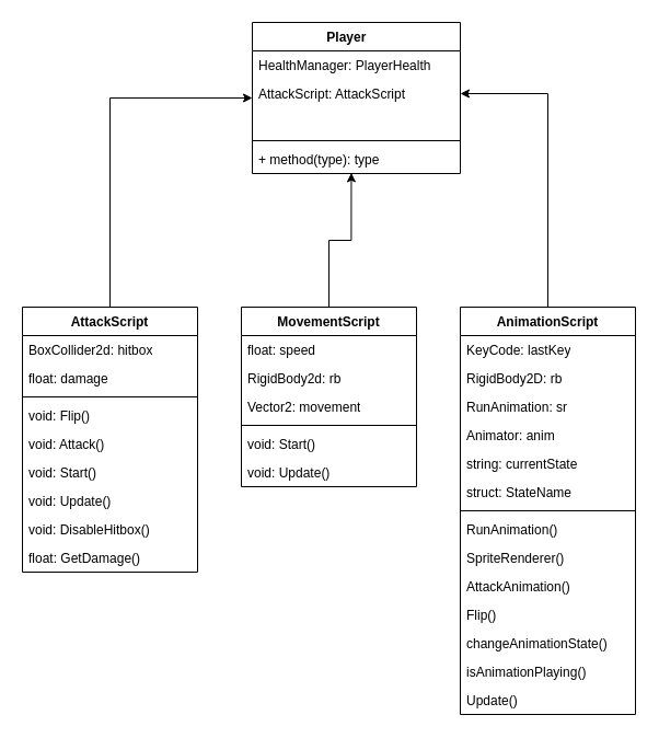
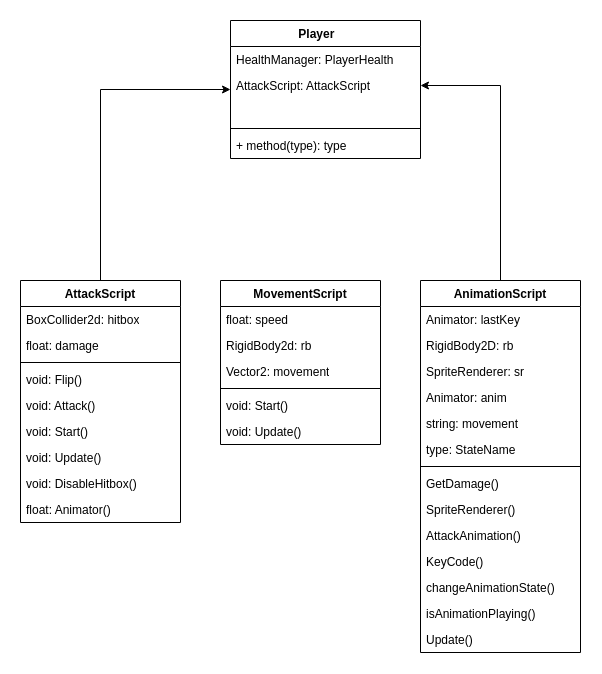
  <mxCell id="0" />
  <mxCell id="1" parent="0" />
  <mxCell id="2" value="Player&lt;span style=&quot;white-space: pre;&quot;&gt;&#09;&lt;/span&gt;" style="swimlane;fontStyle=1;align=center;verticalAlign=top;childLayout=stackLayout;horizontal=1;startSize=26;horizontalStack=0;resizeParent=1;resizeParentMax=0;resizeLast=0;collapsible=1;marginBottom=0;whiteSpace=wrap;html=1;" vertex="1" parent="1"><mxGeometry x="230" y="20" width="190" height="138" as="geometry" /></mxCell>
  <mxCell id="3" value="HealthManager: PlayerHealth" style="text;strokeColor=none;fillColor=none;align=left;verticalAlign=top;spacingLeft=4;spacingRight=4;overflow=hidden;rotatable=0;points=[[0,0.5],[1,0.5]];portConstraint=eastwest;whiteSpace=wrap;html=1;" vertex="1" parent="2"><mxGeometry y="26" width="190" height="26" as="geometry" /></mxCell>
  <mxCell id="4" value="AttackScript: AttackScript" style="text;strokeColor=none;fillColor=none;align=left;verticalAlign=top;spacingLeft=4;spacingRight=4;overflow=hidden;rotatable=0;points=[[0,0.5],[1,0.5]];portConstraint=eastwest;whiteSpace=wrap;html=1;" vertex="1" parent="2"><mxGeometry y="52" width="190" height="26" as="geometry" /></mxCell>
  <mxCell id="5" style="text;strokeColor=none;fillColor=none;align=left;verticalAlign=top;spacingLeft=4;spacingRight=4;overflow=hidden;rotatable=0;points=[[0,0.5],[1,0.5]];portConstraint=eastwest;whiteSpace=wrap;html=1;" vertex="1" parent="2"><mxGeometry y="78" width="190" height="26" as="geometry" /></mxCell>
  <mxCell id="6" value="" style="line;strokeWidth=1;fillColor=none;align=left;verticalAlign=middle;spacingTop=-1;spacingLeft=3;spacingRight=3;rotatable=0;labelPosition=right;points=[];portConstraint=eastwest;strokeColor=inherit;" vertex="1" parent="2"><mxGeometry y="104" width="190" height="8" as="geometry" /></mxCell>
  <mxCell id="7" value="+ method(type): type" style="text;strokeColor=none;fillColor=none;align=left;verticalAlign=top;spacingLeft=4;spacingRight=4;overflow=hidden;rotatable=0;points=[[0,0.5],[1,0.5]];portConstraint=eastwest;whiteSpace=wrap;html=1;" vertex="1" parent="2"><mxGeometry y="112" width="190" height="26" as="geometry" /></mxCell>
  <mxCell id="8" style="edgeStyle=orthogonalEdgeStyle;rounded=0;orthogonalLoop=1;jettySize=auto;html=1;exitX=0.5;exitY=0;exitDx=0;exitDy=0;entryX=0;entryY=0.5;entryDx=0;entryDy=0;" edge="1" parent="1" source="9" target="2"><mxGeometry relative="1" as="geometry" /></mxCell>
  <mxCell id="9" value="AttackScript" style="swimlane;fontStyle=1;align=center;verticalAlign=top;childLayout=stackLayout;horizontal=1;startSize=26;horizontalStack=0;resizeParent=1;resizeParentMax=0;resizeLast=0;collapsible=1;marginBottom=0;whiteSpace=wrap;html=1;" vertex="1" parent="1"><mxGeometry x="20" y="280" width="160" height="242" as="geometry" /></mxCell>
  <mxCell id="10" value="BoxCollider2d: hitbox" style="text;strokeColor=none;fillColor=none;align=left;verticalAlign=top;spacingLeft=4;spacingRight=4;overflow=hidden;rotatable=0;points=[[0,0.5],[1,0.5]];portConstraint=eastwest;whiteSpace=wrap;html=1;" vertex="1" parent="9"><mxGeometry y="26" width="160" height="26" as="geometry" /></mxCell>
  <mxCell id="11" value="float: damage" style="text;strokeColor=none;fillColor=none;align=left;verticalAlign=top;spacingLeft=4;spacingRight=4;overflow=hidden;rotatable=0;points=[[0,0.5],[1,0.5]];portConstraint=eastwest;whiteSpace=wrap;html=1;" vertex="1" parent="9"><mxGeometry y="52" width="160" height="26" as="geometry" /></mxCell>
  <mxCell id="12" value="" style="line;strokeWidth=1;fillColor=none;align=left;verticalAlign=middle;spacingTop=-1;spacingLeft=3;spacingRight=3;rotatable=0;labelPosition=right;points=[];portConstraint=eastwest;strokeColor=inherit;" vertex="1" parent="9"><mxGeometry y="78" width="160" height="8" as="geometry" /></mxCell>
  <mxCell id="13" value="void: Flip()" style="text;strokeColor=none;fillColor=none;align=left;verticalAlign=top;spacingLeft=4;spacingRight=4;overflow=hidden;rotatable=0;points=[[0,0.5],[1,0.5]];portConstraint=eastwest;whiteSpace=wrap;html=1;" vertex="1" parent="9"><mxGeometry y="86" width="160" height="26" as="geometry" /></mxCell>
  <mxCell id="14" value="void: Attack()" style="text;strokeColor=none;fillColor=none;align=left;verticalAlign=top;spacingLeft=4;spacingRight=4;overflow=hidden;rotatable=0;points=[[0,0.5],[1,0.5]];portConstraint=eastwest;whiteSpace=wrap;html=1;" vertex="1" parent="9"><mxGeometry y="112" width="160" height="26" as="geometry" /></mxCell>
  <mxCell id="15" value="void: Start()" style="text;strokeColor=none;fillColor=none;align=left;verticalAlign=top;spacingLeft=4;spacingRight=4;overflow=hidden;rotatable=0;points=[[0,0.5],[1,0.5]];portConstraint=eastwest;whiteSpace=wrap;html=1;" vertex="1" parent="9"><mxGeometry y="138" width="160" height="26" as="geometry" /></mxCell>
  <mxCell id="16" value="void: Update()" style="text;strokeColor=none;fillColor=none;align=left;verticalAlign=top;spacingLeft=4;spacingRight=4;overflow=hidden;rotatable=0;points=[[0,0.5],[1,0.5]];portConstraint=eastwest;whiteSpace=wrap;html=1;" vertex="1" parent="9"><mxGeometry y="164" width="160" height="26" as="geometry" /></mxCell>
  <mxCell id="17" value="void: DisableHitbox()" style="text;strokeColor=none;fillColor=none;align=left;verticalAlign=top;spacingLeft=4;spacingRight=4;overflow=hidden;rotatable=0;points=[[0,0.5],[1,0.5]];portConstraint=eastwest;whiteSpace=wrap;html=1;" vertex="1" parent="9"><mxGeometry y="190" width="160" height="26" as="geometry" /></mxCell>
- <mxCell id="18" value="float: GetDamage()" style="text;strokeColor=none;fillColor=none;align=left;verticalAlign=top;spacingLeft=4;spacingRight=4;overflow=hidden;rotatable=0;points=[[0,0.5],[1,0.5]];portConstraint=eastwest;whiteSpace=wrap;html=1;" vertex="1" parent="9"><mxGeometry y="216" width="160" height="26" as="geometry" /></mxCell>
+ <mxCell id="18" value="float: Animator()" style="text;strokeColor=none;fillColor=none;align=left;verticalAlign=top;spacingLeft=4;spacingRight=4;overflow=hidden;rotatable=0;points=[[0,0.5],[1,0.5]];portConstraint=eastwest;whiteSpace=wrap;html=1;" vertex="1" parent="9"><mxGeometry y="216" width="160" height="26" as="geometry" /></mxCell>
  <mxCell id="19" value="MovementScript" style="swimlane;fontStyle=1;align=center;verticalAlign=top;childLayout=stackLayout;horizontal=1;startSize=26;horizontalStack=0;resizeParent=1;resizeParentMax=0;resizeLast=0;collapsible=1;marginBottom=0;whiteSpace=wrap;html=1;" vertex="1" parent="1"><mxGeometry x="220" y="280" width="160" height="164" as="geometry" /></mxCell>
  <mxCell id="20" value="float: speed" style="text;strokeColor=none;fillColor=none;align=left;verticalAlign=top;spacingLeft=4;spacingRight=4;overflow=hidden;rotatable=0;points=[[0,0.5],[1,0.5]];portConstraint=eastwest;whiteSpace=wrap;html=1;" vertex="1" parent="19"><mxGeometry y="26" width="160" height="26" as="geometry" /></mxCell>
  <mxCell id="21" value="RigidBody2d: rb" style="text;strokeColor=none;fillColor=none;align=left;verticalAlign=top;spacingLeft=4;spacingRight=4;overflow=hidden;rotatable=0;points=[[0,0.5],[1,0.5]];portConstraint=eastwest;whiteSpace=wrap;html=1;" vertex="1" parent="19"><mxGeometry y="52" width="160" height="26" as="geometry" /></mxCell>
  <mxCell id="22" value="Vector2: movement" style="text;strokeColor=none;fillColor=none;align=left;verticalAlign=top;spacingLeft=4;spacingRight=4;overflow=hidden;rotatable=0;points=[[0,0.5],[1,0.5]];portConstraint=eastwest;whiteSpace=wrap;html=1;" vertex="1" parent="19"><mxGeometry y="78" width="160" height="26" as="geometry" /></mxCell>
  <mxCell id="23" value="" style="line;strokeWidth=1;fillColor=none;align=left;verticalAlign=middle;spacingTop=-1;spacingLeft=3;spacingRight=3;rotatable=0;labelPosition=right;points=[];portConstraint=eastwest;strokeColor=inherit;" vertex="1" parent="19"><mxGeometry y="104" width="160" height="8" as="geometry" /></mxCell>
  <mxCell id="24" value="void: Start()" style="text;strokeColor=none;fillColor=none;align=left;verticalAlign=top;spacingLeft=4;spacingRight=4;overflow=hidden;rotatable=0;points=[[0,0.5],[1,0.5]];portConstraint=eastwest;whiteSpace=wrap;html=1;" vertex="1" parent="19"><mxGeometry y="112" width="160" height="26" as="geometry" /></mxCell>
  <mxCell id="25" value="void: Update()" style="text;strokeColor=none;fillColor=none;align=left;verticalAlign=top;spacingLeft=4;spacingRight=4;overflow=hidden;rotatable=0;points=[[0,0.5],[1,0.5]];portConstraint=eastwest;whiteSpace=wrap;html=1;" vertex="1" parent="19"><mxGeometry y="138" width="160" height="26" as="geometry" /></mxCell>
  <mxCell id="26" style="edgeStyle=orthogonalEdgeStyle;rounded=0;orthogonalLoop=1;jettySize=auto;html=1;exitX=0.5;exitY=0;exitDx=0;exitDy=0;entryX=1;entryY=0.5;entryDx=0;entryDy=0;" edge="1" parent="1" source="27" target="4"><mxGeometry relative="1" as="geometry" /></mxCell>
  <mxCell id="27" value="AnimationScript" style="swimlane;fontStyle=1;align=center;verticalAlign=top;childLayout=stackLayout;horizontal=1;startSize=26;horizontalStack=0;resizeParent=1;resizeParentMax=0;resizeLast=0;collapsible=1;marginBottom=0;whiteSpace=wrap;html=1;" vertex="1" parent="1"><mxGeometry x="420" y="280" width="160" height="372" as="geometry" /></mxCell>
- <mxCell id="28" value="&lt;div&gt;KeyCode: lastKey&lt;/div&gt;&lt;div&gt;&lt;br/&gt;&lt;/div&gt;" style="text;strokeColor=none;fillColor=none;align=left;verticalAlign=top;spacingLeft=4;spacingRight=4;overflow=hidden;rotatable=0;points=[[0,0.5],[1,0.5]];portConstraint=eastwest;whiteSpace=wrap;html=1;" vertex="1" parent="27"><mxGeometry y="26" width="160" height="26" as="geometry" /></mxCell>
+ <mxCell id="28" value="&lt;div&gt;Animator: lastKey&lt;/div&gt;&lt;div&gt;&lt;br/&gt;&lt;/div&gt;" style="text;strokeColor=none;fillColor=none;align=left;verticalAlign=top;spacingLeft=4;spacingRight=4;overflow=hidden;rotatable=0;points=[[0,0.5],[1,0.5]];portConstraint=eastwest;whiteSpace=wrap;html=1;" vertex="1" parent="27"><mxGeometry y="26" width="160" height="26" as="geometry" /></mxCell>
  <mxCell id="29" value="RigidBody2D: rb" style="text;strokeColor=none;fillColor=none;align=left;verticalAlign=top;spacingLeft=4;spacingRight=4;overflow=hidden;rotatable=0;points=[[0,0.5],[1,0.5]];portConstraint=eastwest;whiteSpace=wrap;html=1;" vertex="1" parent="27"><mxGeometry y="52" width="160" height="26" as="geometry" /></mxCell>
- <mxCell id="30" value="RunAnimation: sr" style="text;strokeColor=none;fillColor=none;align=left;verticalAlign=top;spacingLeft=4;spacingRight=4;overflow=hidden;rotatable=0;points=[[0,0.5],[1,0.5]];portConstraint=eastwest;whiteSpace=wrap;html=1;" vertex="1" parent="27"><mxGeometry y="78" width="160" height="26" as="geometry" /></mxCell>
+ <mxCell id="30" value="SpriteRenderer: sr" style="text;strokeColor=none;fillColor=none;align=left;verticalAlign=top;spacingLeft=4;spacingRight=4;overflow=hidden;rotatable=0;points=[[0,0.5],[1,0.5]];portConstraint=eastwest;whiteSpace=wrap;html=1;" vertex="1" parent="27"><mxGeometry y="78" width="160" height="26" as="geometry" /></mxCell>
  <mxCell id="31" value="Animator: anim" style="text;strokeColor=none;fillColor=none;align=left;verticalAlign=top;spacingLeft=4;spacingRight=4;overflow=hidden;rotatable=0;points=[[0,0.5],[1,0.5]];portConstraint=eastwest;whiteSpace=wrap;html=1;" vertex="1" parent="27"><mxGeometry y="104" width="160" height="26" as="geometry" /></mxCell>
- <mxCell id="32" value="string: currentState" style="text;strokeColor=none;fillColor=none;align=left;verticalAlign=top;spacingLeft=4;spacingRight=4;overflow=hidden;rotatable=0;points=[[0,0.5],[1,0.5]];portConstraint=eastwest;whiteSpace=wrap;html=1;" vertex="1" parent="27"><mxGeometry y="130" width="160" height="26" as="geometry" /></mxCell>
- <mxCell id="33" value="struct: StateName" style="text;strokeColor=none;fillColor=none;align=left;verticalAlign=top;spacingLeft=4;spacingRight=4;overflow=hidden;rotatable=0;points=[[0,0.5],[1,0.5]];portConstraint=eastwest;whiteSpace=wrap;html=1;" vertex="1" parent="27"><mxGeometry y="156" width="160" height="26" as="geometry" /></mxCell>
+ <mxCell id="32" value="string: movement" style="text;strokeColor=none;fillColor=none;align=left;verticalAlign=top;spacingLeft=4;spacingRight=4;overflow=hidden;rotatable=0;points=[[0,0.5],[1,0.5]];portConstraint=eastwest;whiteSpace=wrap;html=1;" vertex="1" parent="27"><mxGeometry y="130" width="160" height="26" as="geometry" /></mxCell>
+ <mxCell id="33" value="type: StateName" style="text;strokeColor=none;fillColor=none;align=left;verticalAlign=top;spacingLeft=4;spacingRight=4;overflow=hidden;rotatable=0;points=[[0,0.5],[1,0.5]];portConstraint=eastwest;whiteSpace=wrap;html=1;" vertex="1" parent="27"><mxGeometry y="156" width="160" height="26" as="geometry" /></mxCell>
  <mxCell id="34" value="" style="line;strokeWidth=1;fillColor=none;align=left;verticalAlign=middle;spacingTop=-1;spacingLeft=3;spacingRight=3;rotatable=0;labelPosition=right;points=[];portConstraint=eastwest;strokeColor=inherit;" vertex="1" parent="27"><mxGeometry y="182" width="160" height="8" as="geometry" /></mxCell>
- <mxCell id="35" value="&lt;div&gt;RunAnimation()&lt;/div&gt;&lt;div&gt;&lt;br/&gt;&lt;/div&gt;" style="text;strokeColor=none;fillColor=none;align=left;verticalAlign=top;spacingLeft=4;spacingRight=4;overflow=hidden;rotatable=0;points=[[0,0.5],[1,0.5]];portConstraint=eastwest;whiteSpace=wrap;html=1;" vertex="1" parent="27"><mxGeometry y="190" width="160" height="26" as="geometry" /></mxCell>
+ <mxCell id="35" value="&lt;div&gt;GetDamage()&lt;/div&gt;&lt;div&gt;&lt;br/&gt;&lt;/div&gt;" style="text;strokeColor=none;fillColor=none;align=left;verticalAlign=top;spacingLeft=4;spacingRight=4;overflow=hidden;rotatable=0;points=[[0,0.5],[1,0.5]];portConstraint=eastwest;whiteSpace=wrap;html=1;" vertex="1" parent="27"><mxGeometry y="190" width="160" height="26" as="geometry" /></mxCell>
  <mxCell id="36" value="SpriteRenderer()" style="text;strokeColor=none;fillColor=none;align=left;verticalAlign=top;spacingLeft=4;spacingRight=4;overflow=hidden;rotatable=0;points=[[0,0.5],[1,0.5]];portConstraint=eastwest;whiteSpace=wrap;html=1;" vertex="1" parent="27"><mxGeometry y="216" width="160" height="26" as="geometry" /></mxCell>
  <mxCell id="37" value="AttackAnimation()" style="text;strokeColor=none;fillColor=none;align=left;verticalAlign=top;spacingLeft=4;spacingRight=4;overflow=hidden;rotatable=0;points=[[0,0.5],[1,0.5]];portConstraint=eastwest;whiteSpace=wrap;html=1;" vertex="1" parent="27"><mxGeometry y="242" width="160" height="26" as="geometry" /></mxCell>
- <mxCell id="38" value="Flip()" style="text;strokeColor=none;fillColor=none;align=left;verticalAlign=top;spacingLeft=4;spacingRight=4;overflow=hidden;rotatable=0;points=[[0,0.5],[1,0.5]];portConstraint=eastwest;whiteSpace=wrap;html=1;" vertex="1" parent="27"><mxGeometry y="268" width="160" height="26" as="geometry" /></mxCell>
+ <mxCell id="38" value="KeyCode()" style="text;strokeColor=none;fillColor=none;align=left;verticalAlign=top;spacingLeft=4;spacingRight=4;overflow=hidden;rotatable=0;points=[[0,0.5],[1,0.5]];portConstraint=eastwest;whiteSpace=wrap;html=1;" vertex="1" parent="27"><mxGeometry y="268" width="160" height="26" as="geometry" /></mxCell>
  <mxCell id="39" value="changeAnimationState()" style="text;strokeColor=none;fillColor=none;align=left;verticalAlign=top;spacingLeft=4;spacingRight=4;overflow=hidden;rotatable=0;points=[[0,0.5],[1,0.5]];portConstraint=eastwest;whiteSpace=wrap;html=1;" vertex="1" parent="27"><mxGeometry y="294" width="160" height="26" as="geometry" /></mxCell>
  <mxCell id="40" value="isAnimationPlaying()" style="text;strokeColor=none;fillColor=none;align=left;verticalAlign=top;spacingLeft=4;spacingRight=4;overflow=hidden;rotatable=0;points=[[0,0.5],[1,0.5]];portConstraint=eastwest;whiteSpace=wrap;html=1;" vertex="1" parent="27"><mxGeometry y="320" width="160" height="26" as="geometry" /></mxCell>
  <mxCell id="41" value="Update()" style="text;strokeColor=none;fillColor=none;align=left;verticalAlign=top;spacingLeft=4;spacingRight=4;overflow=hidden;rotatable=0;points=[[0,0.5],[1,0.5]];portConstraint=eastwest;whiteSpace=wrap;html=1;" vertex="1" parent="27"><mxGeometry y="346" width="160" height="26" as="geometry" /></mxCell>
- <mxCell id="42" style="edgeStyle=orthogonalEdgeStyle;rounded=0;orthogonalLoop=1;jettySize=auto;html=1;exitX=0.5;exitY=0;exitDx=0;exitDy=0;entryX=0.476;entryY=0.977;entryDx=0;entryDy=0;entryPerimeter=0;" edge="1" parent="1" source="19" target="7"><mxGeometry relative="1" as="geometry" /></mxCell>
